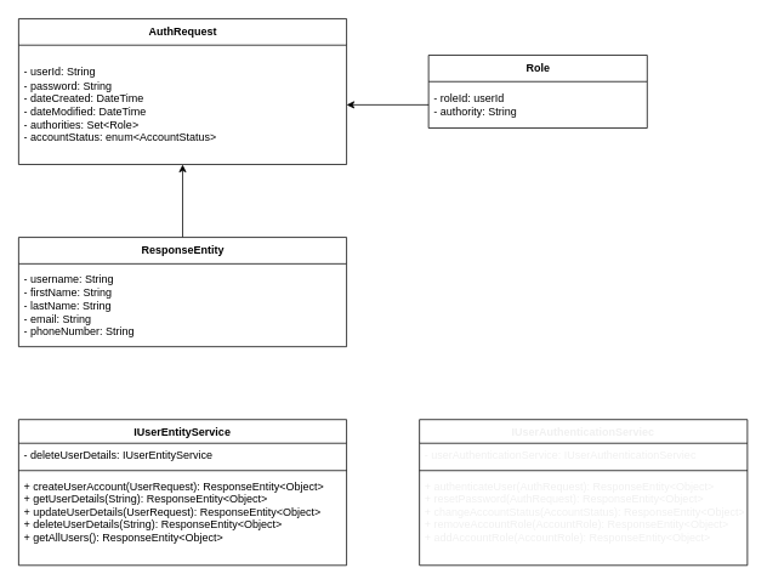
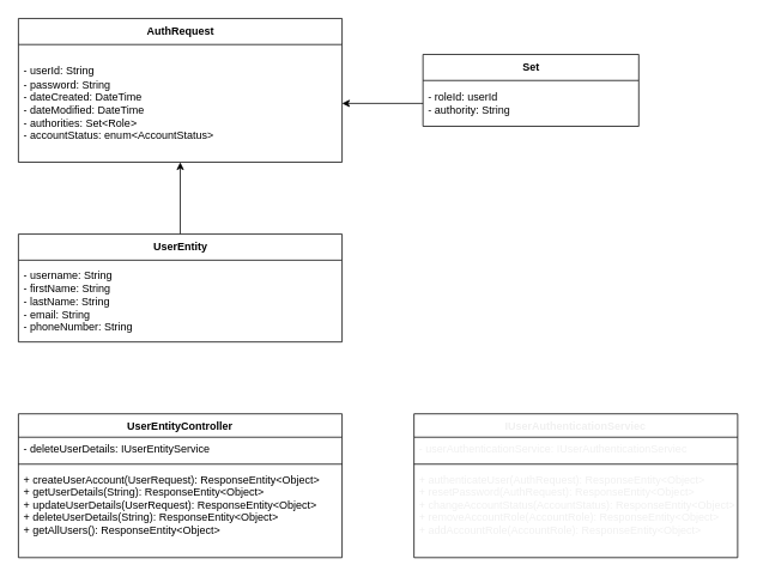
  <mxCell id="0" />
  <mxCell id="1" parent="0" />
  <mxCell id="2" value="AuthRequest" style="swimlane;fontStyle=1;align=center;verticalAlign=middle;childLayout=stackLayout;horizontal=1;startSize=29;horizontalStack=0;resizeParent=1;resizeParentMax=0;resizeLast=0;collapsible=0;marginBottom=0;html=1;" parent="1" vertex="1"><mxGeometry x="20" y="20" width="360" height="160" as="geometry" /></mxCell>
  <mxCell id="3" value="- userId: String&lt;br style=&quot;padding: 0px; margin: 0px;&quot;&gt;- password: String&lt;br style=&quot;padding: 0px; margin: 0px;&quot;&gt;- dateCreated: DateTime&lt;br style=&quot;padding: 0px; margin: 0px;&quot;&gt;- dateModified: DateTime&lt;br style=&quot;padding: 0px; margin: 0px;&quot;&gt;- authorities: Set&amp;lt;Role&amp;gt;&lt;br style=&quot;padding: 0px; margin: 0px;&quot;&gt;- accountStatus: enum&amp;lt;AccountStatus&amp;gt;" style="text;html=1;strokeColor=none;fillColor=none;align=left;verticalAlign=middle;spacingLeft=4;spacingRight=4;overflow=hidden;rotatable=0;points=[[0,0.5],[1,0.5]];portConstraint=eastwest;" parent="2" vertex="1"><mxGeometry y="29" width="360" height="131" as="geometry" /></mxCell>
  <mxCell id="4" value="" style="edgeStyle=none;html=1;fontFamily=Helvetica;fontColor=#F0F0F0;" edge="1" parent="1" source="5" target="3"><mxGeometry relative="1" as="geometry" /></mxCell>
- <mxCell id="5" value="ResponseEntity" style="swimlane;fontStyle=1;align=center;verticalAlign=middle;childLayout=stackLayout;horizontal=1;startSize=29;horizontalStack=0;resizeParent=1;resizeParentMax=0;resizeLast=0;collapsible=0;marginBottom=0;html=1;" parent="1" vertex="1"><mxGeometry x="20" y="260" width="360" height="120" as="geometry" /></mxCell>
+ <mxCell id="5" value="UserEntity" style="swimlane;fontStyle=1;align=center;verticalAlign=middle;childLayout=stackLayout;horizontal=1;startSize=29;horizontalStack=0;resizeParent=1;resizeParentMax=0;resizeLast=0;collapsible=0;marginBottom=0;html=1;" parent="1" vertex="1"><mxGeometry x="20" y="260" width="360" height="120" as="geometry" /></mxCell>
  <mxCell id="6" value="- username: String&lt;br&gt;- firstName: String&lt;br&gt;- lastName: String&lt;br&gt;- email: String&lt;br&gt;- phoneNumber: String" style="text;html=1;strokeColor=none;fillColor=none;align=left;verticalAlign=middle;spacingLeft=4;spacingRight=4;overflow=hidden;rotatable=0;points=[[0,0.5],[1,0.5]];portConstraint=eastwest;" parent="5" vertex="1"><mxGeometry y="29" width="360" height="91" as="geometry" /></mxCell>
- <mxCell id="7" value="Role" style="swimlane;fontStyle=1;align=center;verticalAlign=middle;childLayout=stackLayout;horizontal=1;startSize=29;horizontalStack=0;resizeParent=1;resizeParentMax=0;resizeLast=0;collapsible=0;marginBottom=0;html=1;" parent="1" vertex="1"><mxGeometry x="470" y="60" width="240" height="80" as="geometry" /></mxCell>
+ <mxCell id="7" value="Set" style="swimlane;fontStyle=1;align=center;verticalAlign=middle;childLayout=stackLayout;horizontal=1;startSize=29;horizontalStack=0;resizeParent=1;resizeParentMax=0;resizeLast=0;collapsible=0;marginBottom=0;html=1;" parent="1" vertex="1"><mxGeometry x="470" y="60" width="240" height="80" as="geometry" /></mxCell>
  <mxCell id="8" value="- roleId: userId&lt;br&gt;- authority: String" style="text;html=1;strokeColor=none;fillColor=none;align=left;verticalAlign=middle;spacingLeft=4;spacingRight=4;overflow=hidden;rotatable=0;points=[[0,0.5],[1,0.5]];portConstraint=eastwest;" parent="7" vertex="1"><mxGeometry y="29" width="240" height="51" as="geometry" /></mxCell>
- <mxCell id="9" value="IUserEntityService" style="swimlane;fontStyle=1;align=center;verticalAlign=top;childLayout=stackLayout;horizontal=1;startSize=26;horizontalStack=0;resizeParent=1;resizeParentMax=0;resizeLast=0;collapsible=1;marginBottom=0;" vertex="1" parent="1"><mxGeometry x="20" y="460" width="360" height="160" as="geometry" /></mxCell>
+ <mxCell id="9" value="UserEntityController" style="swimlane;fontStyle=1;align=center;verticalAlign=top;childLayout=stackLayout;horizontal=1;startSize=26;horizontalStack=0;resizeParent=1;resizeParentMax=0;resizeLast=0;collapsible=1;marginBottom=0;" vertex="1" parent="1"><mxGeometry x="20" y="460" width="360" height="160" as="geometry" /></mxCell>
  <mxCell id="10" value="- deleteUserDetails: IUserEntityService" style="text;strokeColor=none;fillColor=none;align=left;verticalAlign=top;spacingLeft=4;spacingRight=4;overflow=hidden;rotatable=0;points=[[0,0.5],[1,0.5]];portConstraint=eastwest;" vertex="1" parent="9"><mxGeometry y="26" width="360" height="26" as="geometry" /></mxCell>
  <mxCell id="11" value="" style="line;strokeWidth=1;fillColor=none;align=left;verticalAlign=middle;spacingTop=-1;spacingLeft=3;spacingRight=3;rotatable=0;labelPosition=right;points=[];portConstraint=eastwest;strokeColor=inherit;" vertex="1" parent="9"><mxGeometry y="52" width="360" height="8" as="geometry" /></mxCell>
  <mxCell id="12" value="+ createUserAccount(UserRequest): ResponseEntity&lt;Object&gt;&#10;+ getUserDetails(String): ResponseEntity&lt;Object&gt;&#10;+ updateUserDetails(UserRequest): ResponseEntity&lt;Object&gt;&#10;+ deleteUserDetails(String): ResponseEntity&lt;Object&gt;&#10;+ getAllUsers(): ResponseEntity&lt;Object&gt;&#10;" style="text;strokeColor=none;fillColor=none;align=left;verticalAlign=top;spacingLeft=4;spacingRight=4;overflow=hidden;rotatable=0;points=[[0,0.5],[1,0.5]];portConstraint=eastwest;" vertex="1" parent="9"><mxGeometry y="60" width="360" height="100" as="geometry" /></mxCell>
  <mxCell id="13" value="IUserAuthenticationServiec" style="swimlane;fontStyle=1;align=center;verticalAlign=top;childLayout=stackLayout;horizontal=1;startSize=26;horizontalStack=0;resizeParent=1;resizeParentMax=0;resizeLast=0;collapsible=1;marginBottom=0;fontFamily=Helvetica;fontColor=#F0F0F0;" vertex="1" parent="1"><mxGeometry x="460" y="460" width="360" height="160" as="geometry" /></mxCell>
  <mxCell id="14" value="- userAuthenticationService: IUserAuthenticationServiec" style="text;strokeColor=none;fillColor=none;align=left;verticalAlign=top;spacingLeft=4;spacingRight=4;overflow=hidden;rotatable=0;points=[[0,0.5],[1,0.5]];portConstraint=eastwest;fontFamily=Helvetica;fontColor=#F0F0F0;" vertex="1" parent="13"><mxGeometry y="26" width="360" height="26" as="geometry" /></mxCell>
  <mxCell id="15" value="" style="line;strokeWidth=1;fillColor=none;align=left;verticalAlign=middle;spacingTop=-1;spacingLeft=3;spacingRight=3;rotatable=0;labelPosition=right;points=[];portConstraint=eastwest;strokeColor=inherit;fontFamily=Helvetica;fontColor=#F0F0F0;" vertex="1" parent="13"><mxGeometry y="52" width="360" height="8" as="geometry" /></mxCell>
  <mxCell id="16" value="+ authenticateUser(AuthRequest): ResponseEntity&lt;Object&gt;&#10;+ resetPassword(AuthRequest): ResponseEntity&lt;Object&gt;&#10;+ changeAccountStatus(AccountStatus): ResponseEntity&lt;Object&gt;&#10;+ removeAccountRole(AccountRole): ResponseEntity&lt;Object&gt;&#10;+ addAccountRole(AccountRole): ResponseEntity&lt;Object&gt;" style="text;strokeColor=none;fillColor=none;align=left;verticalAlign=top;spacingLeft=4;spacingRight=4;overflow=hidden;rotatable=0;points=[[0,0.5],[1,0.5]];portConstraint=eastwest;fontFamily=Helvetica;fontColor=#F0F0F0;" vertex="1" parent="13"><mxGeometry y="60" width="360" height="100" as="geometry" /></mxCell>
  <mxCell id="17" value="" style="edgeStyle=none;html=1;fontFamily=Helvetica;fontColor=#F0F0F0;" edge="1" parent="1" source="8" target="3"><mxGeometry relative="1" as="geometry" /></mxCell>
